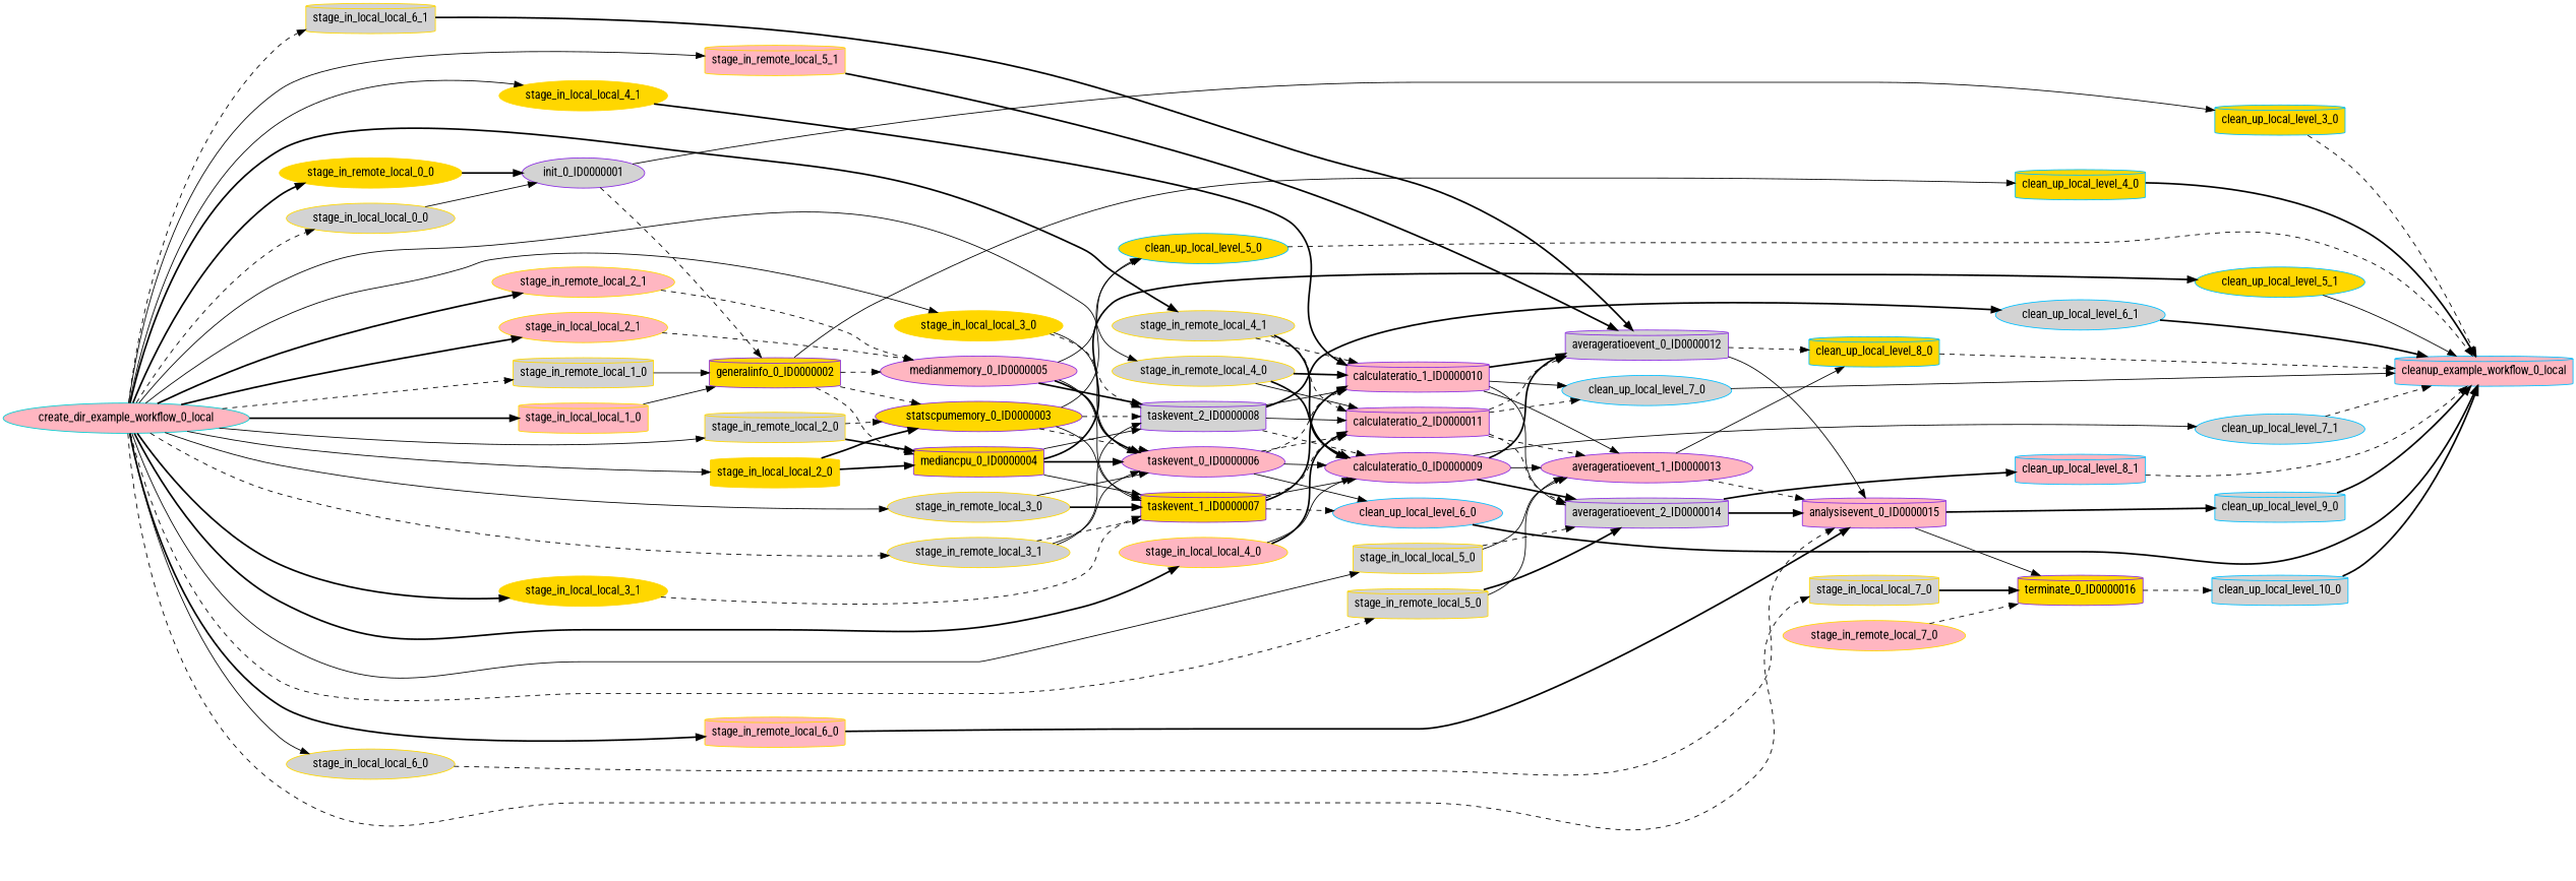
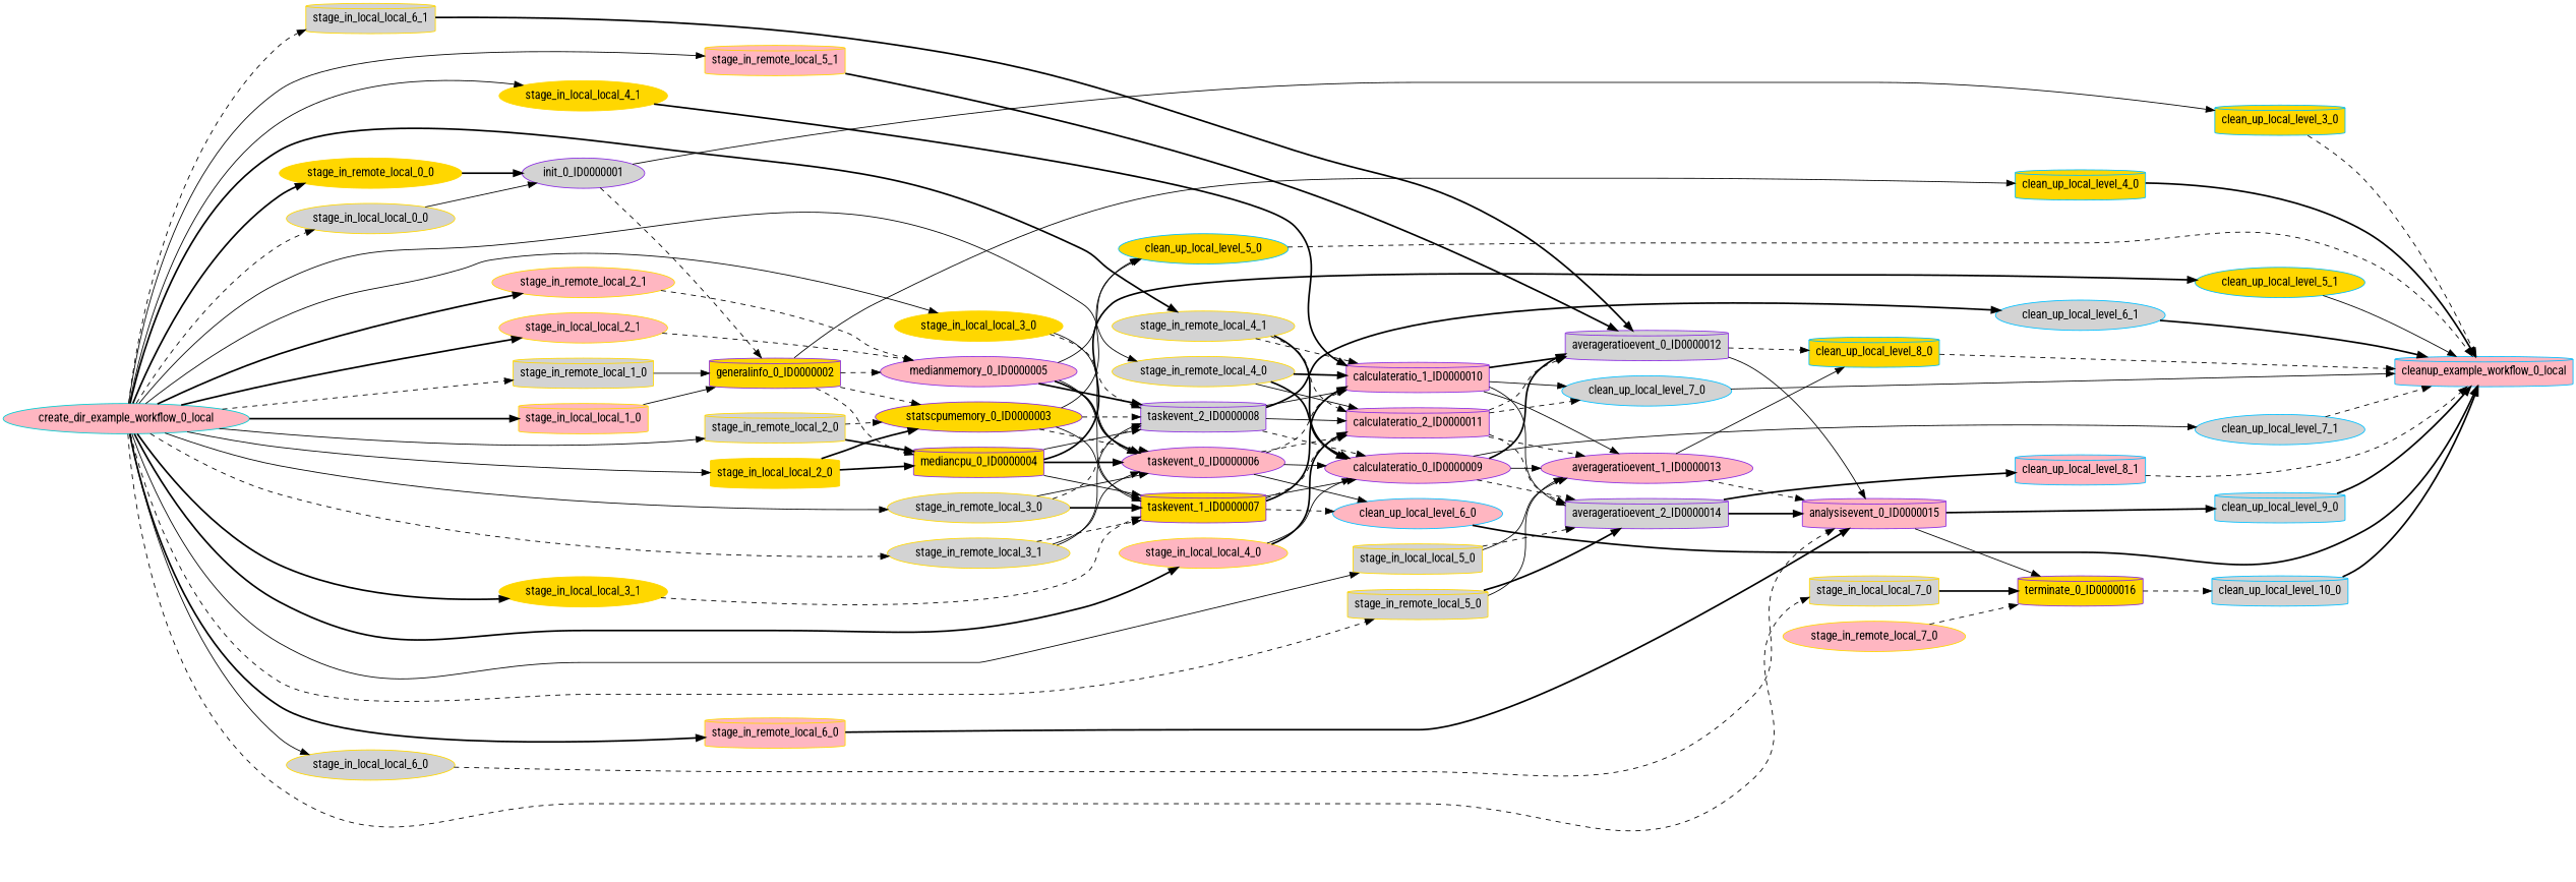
  digraph {
    fontname="Roboto Condensed"
    rankdir=LR
    node [color=gold fillcolor=lightgrey fontname="Roboto Condensed" shape=cylinder style=filled]
    edge [arrowhead=normal arrowsize=1.0 fontname="Roboto Condensed" style=solid]
    n1 [color=blueviolet fillcolor=lightpink label=calculateratio_1_ID0000010]
    n2 [color=blueviolet label=averageratioevent_0_ID0000012]
    n3 [color=blueviolet label=averageratioevent_2_ID0000014]
    n4 [color=deepskyblue label=clean_up_local_level_7_0 shape=ellipse]
    n5 [color=blueviolet fillcolor=lightpink label=averageratioevent_1_ID0000013 shape=ellipse]
    n6 [color=blueviolet fillcolor=lightpink label=analysisevent_0_ID0000015]
    n7 [color=deepskyblue fillcolor=gold label=clean_up_local_level_8_0]
    n8 [color=deepskyblue fillcolor=lightpink label=clean_up_local_level_8_1]
    n9 [color=deepskyblue fillcolor=lightpink label=cleanup_example_workflow_0_local]
    n10 [color=deepskyblue label=clean_up_local_level_9_0]
    n11 [color=blueviolet fillcolor=gold label=terminate_0_ID0000016]
    n12 [fillcolor=lightpink label=stage_in_local_local_4_0 shape=ellipse]
    n13 [color=blueviolet fillcolor=lightpink label=calculateratio_2_ID0000011]
    n14 [color=blueviolet fillcolor=lightpink label=calculateratio_0_ID0000009 shape=ellipse]
    n15 [color=deepskyblue label=clean_up_local_level_7_1 shape=ellipse]
    n16 [fillcolor=gold label=stage_in_local_local_4_1 shape=ellipse]
    n17 [fillcolor=gold label=stage_in_remote_local_0_0 shape=ellipse]
    n18 [color=blueviolet label=init_0_ID0000001 shape=ellipse]
    n19 [color=deepskyblue fillcolor=gold label=clean_up_local_level_3_0]
    n20 [color=blueviolet fillcolor=gold label=generalinfo_0_ID0000002]
    n21 [label=stage_in_local_local_0_0 shape=ellipse]
    n22 [color=darkturquoise fillcolor=lightpink label=create_dir_example_workflow_0_local shape=ellipse]
    n23 [fillcolor=gold label=stage_in_local_local_2_0]
    n24 [fillcolor=lightpink label=stage_in_local_local_2_1 shape=ellipse]
    n25 [fillcolor=gold label=stage_in_local_local_3_1 shape=ellipse]
    n26 [fillcolor=gold label=stage_in_local_local_3_0 shape=ellipse]
    n27 [fillcolor=lightpink label=stage_in_local_local_1_0]
    n28 [fillcolor=lightpink label=stage_in_remote_local_6_0]
    n29 [fillcolor=lightpink label=stage_in_remote_local_5_1]
    n30 [label=stage_in_remote_local_5_0]
    n31 [fillcolor=lightpink label=stage_in_remote_local_2_1 shape=ellipse]
    n32 [label=stage_in_local_local_6_0 shape=ellipse]
    n33 [label=stage_in_remote_local_1_0]
    n34 [label=stage_in_local_local_5_0]
    n35 [label=stage_in_local_local_6_1]
    n36 [label=stage_in_local_local_7_0]
    n37 [label=stage_in_remote_local_4_1 shape=ellipse]
    n38 [label=stage_in_remote_local_4_0 shape=ellipse]
    n39 [label=stage_in_remote_local_2_0]
    n40 [label=stage_in_remote_local_3_1 shape=ellipse]
    n41 [label=stage_in_remote_local_3_0 shape=ellipse]
    n42 [color=blueviolet fillcolor=gold label=mediancpu_0_ID0000004]
    n43 [color=blueviolet fillcolor=gold label=statscpumemory_0_ID0000003 shape=ellipse]
    n44 [color=blueviolet fillcolor=lightpink label=medianmemory_0_ID0000005 shape=ellipse]
    n45 [color=blueviolet fillcolor=gold label=taskevent_1_ID0000007]
    n46 [color=blueviolet fillcolor=lightpink label=taskevent_0_ID0000006 shape=ellipse]
    n47 [color=blueviolet label=taskevent_2_ID0000008]
    n48 [fillcolor=lightpink label=stage_in_remote_local_7_0 shape=ellipse]
    n49 [color=deepskyblue label=clean_up_local_level_10_0]
    n50 [color=deepskyblue fillcolor=gold label=clean_up_local_level_5_1 shape=ellipse]
    n51 [color=deepskyblue fillcolor=gold label=clean_up_local_level_5_0 shape=ellipse]
    n52 [color=deepskyblue fillcolor=lightpink label=clean_up_local_level_6_0 shape=ellipse]
    n53 [color=deepskyblue label=clean_up_local_level_6_1 shape=ellipse]
    n54 [color=deepskyblue fillcolor=gold label=clean_up_local_level_4_0]
    n1 -> n2 [style=bold]
    n1 -> n3
    n1 -> n4
    n1 -> n5
    n2 -> n6
    n2 -> n7 [style=dashed]
    n3 -> n6 [style=bold]
    n3 -> n8 [style=bold]
    n4 -> n9
    n5 -> n6 [style=dashed]
    n5 -> n7
    n6 -> n10 [style=bold]
    n6 -> n11
    n7 -> n9 [style=dashed]
    n8 -> n9 [style=dashed]
    n10 -> n9 [style=bold]
    n11 -> n49 [style=dashed]
    n12 -> n13 [style=bold]
    n12 -> n14
    n13 -> n2 [style=dashed]
    n13 -> n3 [style=dashed]
    n13 -> n4 [style=dashed]
    n13 -> n5 [style=dashed]
    n14 -> n2 [style=bold]
-   n14 -> n3 [style=bold]
+   n14 -> n3 [style=dashed]
    n14 -> n5
    n14 -> n15
    n15 -> n9 [style=dashed]
    n16 -> n1 [style=bold]
    n17 -> n18 [style=bold]
    n18 -> n19
    n18 -> n20 [style=dashed]
    n19 -> n9 [style=dashed]
    n20 -> n42 [style=dashed]
    n20 -> n43 [style=dashed]
    n20 -> n44 [style=dashed]
    n20 -> n54
    n21 -> n18
    n22 -> n12 [style=bold]
    n22 -> n16
    n22 -> n17 [style=bold]
    n22 -> n21 [style=dashed]
    n22 -> n23
    n22 -> n24 [style=bold]
    n22 -> n25 [style=bold]
    n22 -> n26
    n22 -> n27 [style=bold]
    n22 -> n28 [style=bold]
    n22 -> n29
    n22 -> n30 [style=dashed]
    n22 -> n31 [style=bold]
    n22 -> n32
    n22 -> n33 [style=dashed]
    n22 -> n34
    n22 -> n35 [style=dashed]
    n22 -> n36 [style=dashed]
    n22 -> n37 [style=bold]
    n22 -> n38
    n22 -> n39
    n22 -> n40 [style=dashed]
    n22 -> n41
    n23 -> n42 [style=bold]
    n23 -> n43 [style=bold]
    n24 -> n44 [style=dashed]
    n25 -> n45 [style=dashed]
    n26 -> n46
    n26 -> n47 [style=dashed]
    n27 -> n20
    n28 -> n6 [style=bold]
    n29 -> n2 [style=bold]
    n30 -> n3 [style=bold]
    n30 -> n5
    n31 -> n44 [style=dashed]
    n32 -> n6 [style=dashed]
    n33 -> n20
    n34 -> n3 [style=dashed]
    n34 -> n5
    n35 -> n2 [style=bold]
    n36 -> n11 [style=bold]
    n37 -> n1 [style=dashed]
    n37 -> n13 [style=dashed]
    n37 -> n14 [style=bold]
    n38 -> n1 [style=bold]
    n38 -> n13
    n38 -> n14 [style=bold]
    n39 -> n42 [style=bold]
    n39 -> n43 [style=dashed]
    n40 -> n45 [style=dashed]
    n40 -> n46
    n40 -> n47
    n41 -> n45 [style=bold]
    n41 -> n46
+   n41 -> n47 [style=dashed]
    n42 -> n45
    n42 -> n46 [style=bold]
    n42 -> n47
    n42 -> n50 [style=bold]
    n43 -> n45
    n43 -> n46 [style=dashed]
    n43 -> n47 [style=dashed]
    n43 -> n51
    n44 -> n45
    n44 -> n46 [style=bold]
    n44 -> n47 [style=bold]
    n44 -> n51
    n45 -> n1 [style=bold]
    n45 -> n13 [style=dashed]
    n45 -> n14
    n45 -> n52 [style=dashed]
    n46 -> n1 [style=dashed]
    n46 -> n13 [style=dashed]
    n46 -> n14
    n46 -> n52
    n47 -> n1
    n47 -> n13
    n47 -> n14 [style=dashed]
    n47 -> n53 [style=bold]
    n48 -> n11 [style=dashed]
    n49 -> n9 [style=bold]
    n50 -> n9
    n51 -> n9 [style=dashed]
    n52 -> n9 [style=bold]
    n53 -> n9 [style=bold]
    n54 -> n9 [style=bold]
  }
